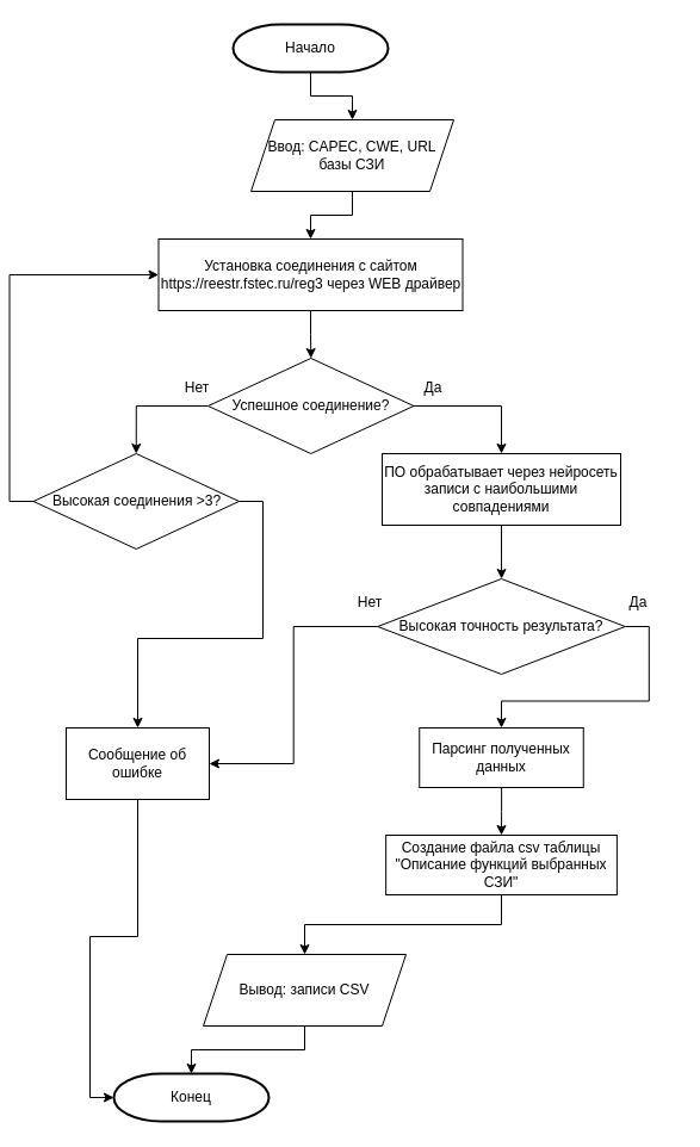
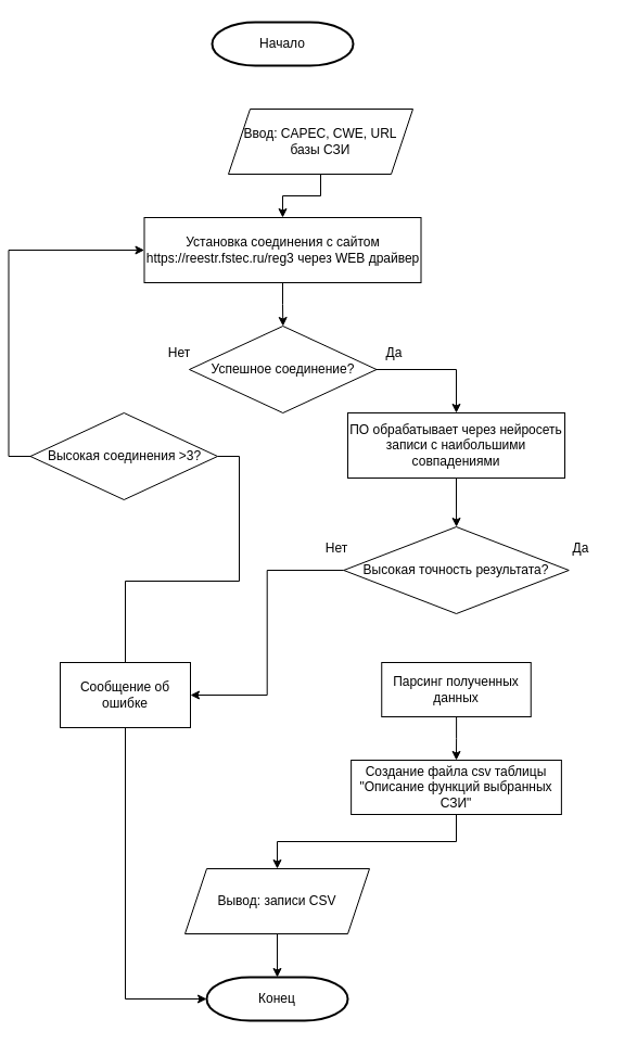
  <mxCell id="0" />
  <mxCell id="1" parent="0" />
- <mxCell id="2" value="" style="edgeStyle=orthogonalEdgeStyle;rounded=0;orthogonalLoop=1;jettySize=auto;html=1;" edge="1" parent="1" source="3" target="6"><mxGeometry relative="1" as="geometry" /></mxCell>
  <mxCell id="3" value="Начало" style="strokeWidth=2;html=1;shape=mxgraph.flowchart.terminator;whiteSpace=wrap;" vertex="1" parent="1"><mxGeometry x="188" y="20" width="130" height="40" as="geometry" /></mxCell>
- <mxCell id="4" value="Конец" style="strokeWidth=2;html=1;shape=mxgraph.flowchart.terminator;whiteSpace=wrap;" vertex="1" parent="1"><mxGeometry x="88" y="900" width="130" height="40" as="geometry" /></mxCell>
+ <mxCell id="4" value="Конец" style="strokeWidth=2;html=1;shape=mxgraph.flowchart.terminator;whiteSpace=wrap;" vertex="1" parent="1"><mxGeometry x="183" y="900" width="130" height="40" as="geometry" /></mxCell>
  <mxCell id="5" value="" style="edgeStyle=orthogonalEdgeStyle;rounded=0;orthogonalLoop=1;jettySize=auto;html=1;" edge="1" parent="1" source="6" target="8"><mxGeometry relative="1" as="geometry" /></mxCell>
  <mxCell id="6" value="Ввод: CAPEC, CWE, URL базы СЗИ" style="shape=parallelogram;perimeter=parallelogramPerimeter;whiteSpace=wrap;html=1;fixedSize=1;" vertex="1" parent="1"><mxGeometry x="203" y="100" width="170" height="60" as="geometry" /></mxCell>
  <mxCell id="7" value="" style="edgeStyle=orthogonalEdgeStyle;rounded=0;orthogonalLoop=1;jettySize=auto;html=1;" edge="1" parent="1" source="8" target="11"><mxGeometry relative="1" as="geometry" /></mxCell>
  <mxCell id="8" value="Установка соединения с сайтом https://reestr.&lt;span style=&quot;background-color: initial;&quot;&gt;fstec.ru/&lt;/span&gt;&lt;span style=&quot;background-color: initial;&quot;&gt;reg3&lt;/span&gt;&amp;nbsp;через WEB драйвер" style="rounded=0;whiteSpace=wrap;html=1;" vertex="1" parent="1"><mxGeometry x="125.5" y="200" width="255" height="60" as="geometry" /></mxCell>
- <mxCell id="9" style="edgeStyle=orthogonalEdgeStyle;rounded=0;orthogonalLoop=1;jettySize=auto;html=1;exitX=0;exitY=0.5;exitDx=0;exitDy=0;entryX=0.5;entryY=0;entryDx=0;entryDy=0;" edge="1" parent="1" source="11" target="14"><mxGeometry relative="1" as="geometry" /></mxCell>
  <mxCell id="10" style="edgeStyle=orthogonalEdgeStyle;rounded=0;orthogonalLoop=1;jettySize=auto;html=1;exitX=1;exitY=0.5;exitDx=0;exitDy=0;entryX=0.5;entryY=0;entryDx=0;entryDy=0;" edge="1" parent="1" source="11" target="18"><mxGeometry relative="1" as="geometry" /></mxCell>
  <mxCell id="11" value="Успешное соединение?" style="rhombus;whiteSpace=wrap;html=1;" vertex="1" parent="1"><mxGeometry x="167" y="300" width="172.5" height="80" as="geometry" /></mxCell>
- <mxCell id="12" style="edgeStyle=orthogonalEdgeStyle;rounded=0;orthogonalLoop=1;jettySize=auto;html=1;exitX=1;exitY=0.5;exitDx=0;exitDy=0;entryX=0.5;entryY=0;entryDx=0;entryDy=0;" edge="1" parent="1" source="14" target="15"><mxGeometry relative="1" as="geometry" /></mxCell>
+ <mxCell id="12" style="edgeStyle=orthogonalEdgeStyle;rounded=0;orthogonalLoop=1;jettySize=auto;html=1;exitX=1;exitY=0.5;exitDx=0;exitDy=0;entryX=0.5;entryY=0;entryDx=0;entryDy=0;endArrow=none;" edge="1" parent="1" source="14" target="15"><mxGeometry relative="1" as="geometry" /></mxCell>
  <mxCell id="13" style="edgeStyle=orthogonalEdgeStyle;rounded=0;orthogonalLoop=1;jettySize=auto;html=1;exitX=0;exitY=0.5;exitDx=0;exitDy=0;entryX=0;entryY=0.5;entryDx=0;entryDy=0;" edge="1" parent="1" source="14" target="8"><mxGeometry relative="1" as="geometry" /></mxCell>
  <mxCell id="14" value="Высокая соединения &amp;gt;3?" style="rhombus;whiteSpace=wrap;html=1;" vertex="1" parent="1"><mxGeometry x="20.5" y="380" width="172.5" height="80" as="geometry" /></mxCell>
  <mxCell id="15" value="Сообщение об ошибке" style="rounded=0;whiteSpace=wrap;html=1;" vertex="1" parent="1"><mxGeometry x="48" y="610" width="120" height="60" as="geometry" /></mxCell>
  <mxCell id="16" style="edgeStyle=orthogonalEdgeStyle;rounded=0;orthogonalLoop=1;jettySize=auto;html=1;exitX=0.5;exitY=1;exitDx=0;exitDy=0;entryX=0;entryY=0.5;entryDx=0;entryDy=0;entryPerimeter=0;" edge="1" parent="1" source="15" target="4"><mxGeometry relative="1" as="geometry" /></mxCell>
  <mxCell id="17" value="" style="edgeStyle=orthogonalEdgeStyle;rounded=0;orthogonalLoop=1;jettySize=auto;html=1;" edge="1" parent="1" source="18" target="21"><mxGeometry relative="1" as="geometry" /></mxCell>
  <mxCell id="18" value="ПО обрабатывает через нейросеть записи с наибольшими совпадениями" style="rounded=0;whiteSpace=wrap;html=1;" vertex="1" parent="1"><mxGeometry x="313" y="380" width="200" height="60" as="geometry" /></mxCell>
  <mxCell id="19" style="edgeStyle=orthogonalEdgeStyle;rounded=0;orthogonalLoop=1;jettySize=auto;html=1;exitX=0;exitY=0.5;exitDx=0;exitDy=0;entryX=1;entryY=0.5;entryDx=0;entryDy=0;" edge="1" parent="1" source="21" target="15"><mxGeometry relative="1" as="geometry" /></mxCell>
- <mxCell id="20" style="edgeStyle=orthogonalEdgeStyle;rounded=0;orthogonalLoop=1;jettySize=auto;html=1;exitX=1;exitY=0.5;exitDx=0;exitDy=0;entryX=0.5;entryY=0;entryDx=0;entryDy=0;" edge="1" parent="1" source="21" target="23"><mxGeometry relative="1" as="geometry" /></mxCell>
  <mxCell id="21" value="Высокая точность результата?" style="rhombus;whiteSpace=wrap;html=1;" vertex="1" parent="1"><mxGeometry x="309.25" y="485" width="207.5" height="80" as="geometry" /></mxCell>
  <mxCell id="22" value="" style="edgeStyle=orthogonalEdgeStyle;rounded=0;orthogonalLoop=1;jettySize=auto;html=1;" edge="1" parent="1" source="23" target="25"><mxGeometry relative="1" as="geometry" /></mxCell>
  <mxCell id="23" value="Парсинг полученных данных" style="rounded=0;whiteSpace=wrap;html=1;" vertex="1" parent="1"><mxGeometry x="344.25" y="610" width="137.5" height="50" as="geometry" /></mxCell>
  <mxCell id="24" style="edgeStyle=orthogonalEdgeStyle;rounded=0;orthogonalLoop=1;jettySize=auto;html=1;exitX=0.5;exitY=1;exitDx=0;exitDy=0;entryX=0.5;entryY=0;entryDx=0;entryDy=0;" edge="1" parent="1" source="25" target="27"><mxGeometry relative="1" as="geometry" /></mxCell>
  <mxCell id="25" value="Создание файла csv таблицы &quot;Описание функций выбранных СЗИ&quot;" style="rounded=0;whiteSpace=wrap;html=1;" vertex="1" parent="1"><mxGeometry x="316.13" y="700" width="193.75" height="50" as="geometry" /></mxCell>
  <mxCell id="26" value="" style="edgeStyle=orthogonalEdgeStyle;rounded=0;orthogonalLoop=1;jettySize=auto;html=1;" edge="1" parent="1" source="27" target="4"><mxGeometry relative="1" as="geometry" /></mxCell>
  <mxCell id="27" value="Вывод: записи CSV" style="shape=parallelogram;perimeter=parallelogramPerimeter;whiteSpace=wrap;html=1;fixedSize=1;" vertex="1" parent="1"><mxGeometry x="163" y="800" width="170" height="60" as="geometry" /></mxCell>
  <mxCell id="28" value="Да" style="text;html=1;align=center;verticalAlign=middle;whiteSpace=wrap;rounded=0;" vertex="1" parent="1"><mxGeometry x="325.5" y="310" width="60" height="30" as="geometry" /></mxCell>
  <mxCell id="29" value="Нет" style="text;html=1;align=center;verticalAlign=middle;whiteSpace=wrap;rounded=0;" vertex="1" parent="1"><mxGeometry x="128" y="310" width="60" height="30" as="geometry" /></mxCell>
  <mxCell id="30" value="Да" style="text;html=1;align=center;verticalAlign=middle;whiteSpace=wrap;rounded=0;" vertex="1" parent="1"><mxGeometry x="498" y="490" width="60" height="30" as="geometry" /></mxCell>
  <mxCell id="31" value="Нет" style="text;html=1;align=center;verticalAlign=middle;whiteSpace=wrap;rounded=0;" vertex="1" parent="1"><mxGeometry x="273" y="490" width="60" height="30" as="geometry" /></mxCell>
